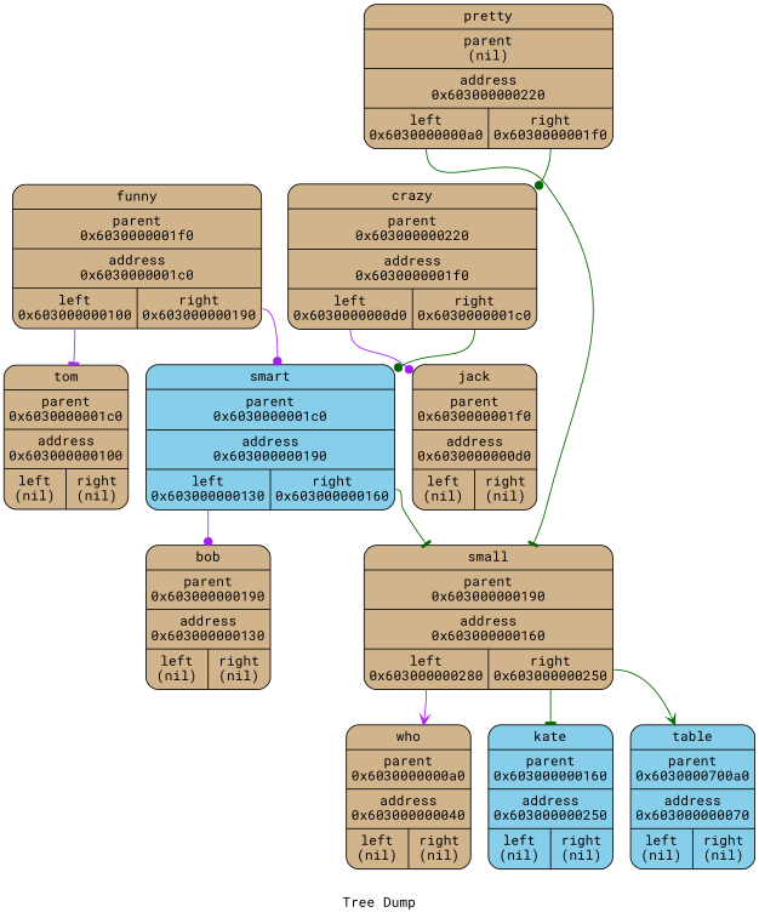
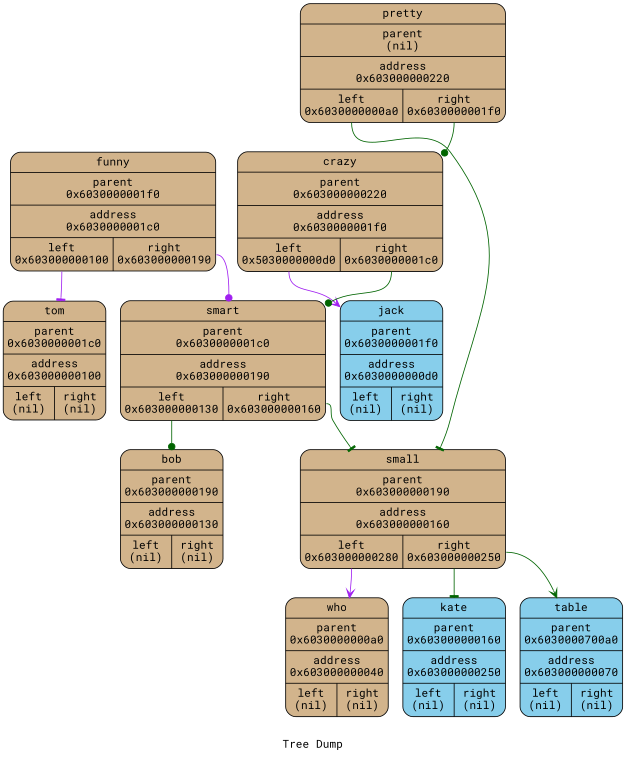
  digraph {
    fontname="Roboto Mono"
    label="Tree Dump"
    rankdir=TB
    node [fillcolor=tan fontcolor="#000000" fontname="Roboto Mono" margin=0.075 shape=Mrecord style=filled]
    edge [arrowhead=dot color=darkgreen fontname="Roboto Mono" tailport=right]
    n1 [label="{<name>pretty | parent\n(nil) | <f0> address\n0x603000000220| {<left>left\n0x6030000000a0 | <right>right\n0x6030000001f0\n}}"]
    n2 [label="{<name>small | parent\n0x603000000190 | <f0> address\n0x603000000160| {<left>left\n0x603000000280 | <right>right\n0x603000000250\n}}"]
-   n3 [label="{<name>crazy | parent\n0x603000000220 | <f0> address\n0x6030000001f0| {<left>left\n0x6030000000d0 | <right>right\n0x6030000001c0\n}}"]
+   n3 [label="{<name>crazy | parent\n0x603000000220 | <f0> address\n0x6030000001f0| {<left>left\n0x5030000000d0 | <right>right\n0x6030000001c0\n}}"]
    n4 [label="{<name>who | parent\n0x6030000000a0 | <f0> address\n0x603000000040| {<left>left\n(nil) | <right>right\n(nil)\n}}"]
    n5 [fillcolor=skyblue label="{<name>table | parent\n0x6030000700a0 | <f0> address\n0x603000000070| {<left>left\n(nil) | <right>right\n(nil)\n}}"]
    n6 [fillcolor=skyblue label="{<name>kate | parent\n0x603000000160 | <f0> address\n0x603000000250| {<left>left\n(nil) | <right>right\n(nil)\n}}"]
-   n7 [label="{<name>jack | parent\n0x6030000001f0 | <f0> address\n0x6030000000d0| {<left>left\n(nil) | <right>right\n(nil)\n}}"]
-   n8 [fillcolor=skyblue label="{<name>smart | parent\n0x6030000001c0 | <f0> address\n0x603000000190| {<left>left\n0x603000000130 | <right>right\n0x603000000160\n}}"]
+   n7 [fillcolor=skyblue label="{<name>jack | parent\n0x6030000001f0 | <f0> address\n0x6030000000d0| {<left>left\n(nil) | <right>right\n(nil)\n}}"]
+   n8 [label="{<name>smart | parent\n0x6030000001c0 | <f0> address\n0x603000000190| {<left>left\n0x603000000130 | <right>right\n0x603000000160\n}}"]
    n9 [label="{<name>funny | parent\n0x6030000001f0 | <f0> address\n0x6030000001c0| {<left>left\n0x603000000100 | <right>right\n0x603000000190\n}}"]
    n10 [label="{<name>tom | parent\n0x6030000001c0 | <f0> address\n0x603000000100| {<left>left\n(nil) | <right>right\n(nil)\n}}"]
    n11 [label="{<name>bob | parent\n0x603000000190 | <f0> address\n0x603000000130| {<left>left\n(nil) | <right>right\n(nil)\n}}"]
    n1 -> n2 [arrowhead=tee tailport=left]
    n1 -> n3
    n2 -> n4 [arrowhead=vee color=purple tailport=left]
    n2 -> n5 [arrowhead=vee]
    n2 -> n6 [arrowhead=tee]
-   n3 -> n7 [color=purple tailport=left]
+   n3 -> n7 [arrowhead=vee color=purple tailport=left]
    n3 -> n8
    n8 -> n2 [arrowhead=tee]
-   n8 -> n11 [color=purple tailport=left]
+   n8 -> n11 [tailport=left]
    n9 -> n8 [color=purple]
    n9 -> n10 [arrowhead=tee color=purple tailport=left]
  }
